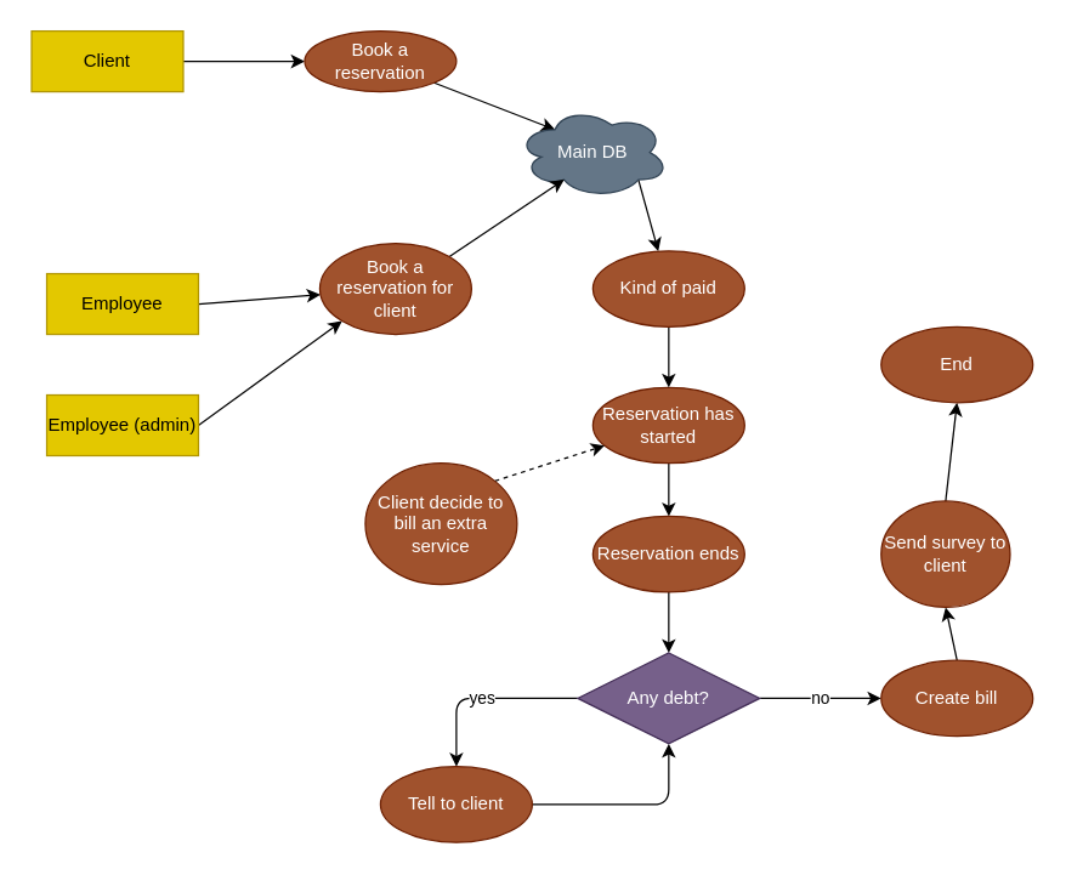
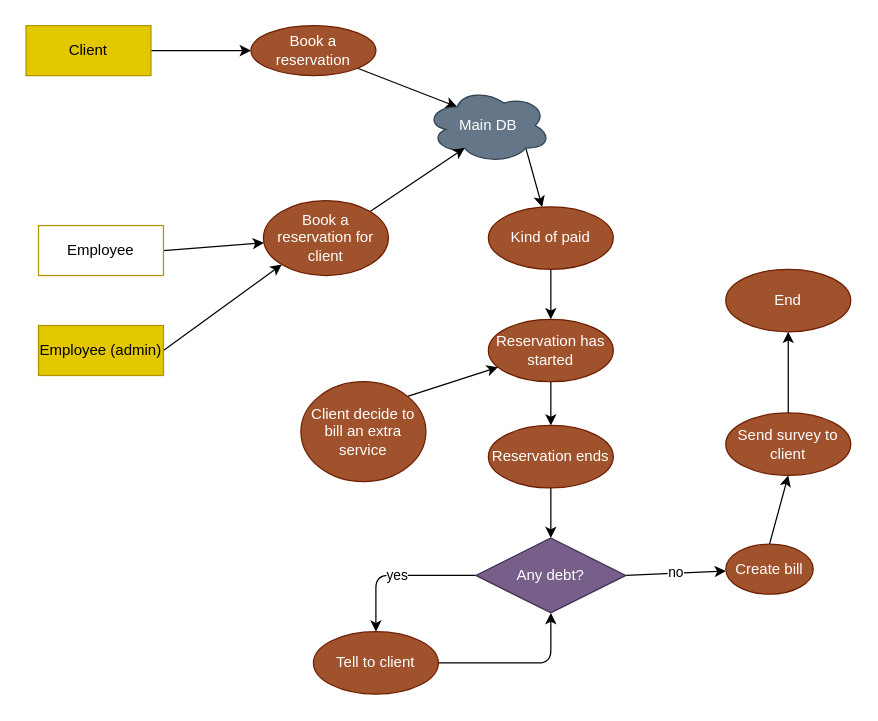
  <mxCell id="0" />
  <mxCell id="1" parent="0" />
  <mxCell id="2" style="edgeStyle=none;html=1;exitX=1;exitY=0.5;exitDx=0;exitDy=0;" edge="1" parent="1" source="3" target="9"><mxGeometry relative="1" as="geometry" /></mxCell>
  <mxCell id="3" value="Client" style="whiteSpace=wrap;html=1;align=center;fillColor=#e3c800;fontColor=#000000;strokeColor=#B09500;" vertex="1" parent="1"><mxGeometry x="20" y="20" width="100" height="40" as="geometry" /></mxCell>
  <mxCell id="4" style="edgeStyle=none;html=1;exitX=1;exitY=0.5;exitDx=0;exitDy=0;" edge="1" parent="1" source="5" target="13"><mxGeometry relative="1" as="geometry" /></mxCell>
- <mxCell id="5" value="Employee" style="whiteSpace=wrap;html=1;align=center;fillColor=#e3c800;fontColor=#000000;strokeColor=#B09500;" vertex="1" parent="1"><mxGeometry x="30" y="180" width="100" height="40" as="geometry" /></mxCell>
+ <mxCell id="5" value="Employee" style="whiteSpace=wrap;html=1;align=center;fillColor=#ffffff;fontColor=#000000;strokeColor=#B09500;" vertex="1" parent="1"><mxGeometry x="30" y="180" width="100" height="40" as="geometry" /></mxCell>
  <mxCell id="6" style="edgeStyle=none;html=1;exitX=1;exitY=0.5;exitDx=0;exitDy=0;entryX=0;entryY=1;entryDx=0;entryDy=0;" edge="1" parent="1" source="7" target="13"><mxGeometry relative="1" as="geometry" /></mxCell>
  <mxCell id="7" value="Employee (admin)" style="whiteSpace=wrap;html=1;align=center;fillColor=#e3c800;fontColor=#000000;strokeColor=#B09500;" vertex="1" parent="1"><mxGeometry x="30" y="260" width="100" height="40" as="geometry" /></mxCell>
  <mxCell id="8" style="edgeStyle=none;html=1;exitX=1;exitY=1;exitDx=0;exitDy=0;entryX=0.25;entryY=0.25;entryDx=0;entryDy=0;entryPerimeter=0;" edge="1" parent="1" source="9" target="11"><mxGeometry relative="1" as="geometry" /></mxCell>
  <mxCell id="9" value="Book a reservation" style="ellipse;whiteSpace=wrap;html=1;align=center;fillColor=#a0522d;fontColor=#ffffff;strokeColor=#6D1F00;" vertex="1" parent="1"><mxGeometry x="200" y="20" width="100" height="40" as="geometry" /></mxCell>
  <mxCell id="10" style="edgeStyle=none;html=1;exitX=0.8;exitY=0.8;exitDx=0;exitDy=0;exitPerimeter=0;" edge="1" parent="1" source="11" target="17"><mxGeometry relative="1" as="geometry" /></mxCell>
  <mxCell id="11" value="Main DB" style="ellipse;shape=cloud;whiteSpace=wrap;html=1;align=center;fillColor=#647687;fontColor=#ffffff;strokeColor=#314354;" vertex="1" parent="1"><mxGeometry x="340" y="70" width="100" height="60" as="geometry" /></mxCell>
  <mxCell id="12" style="edgeStyle=none;html=1;exitX=1;exitY=0;exitDx=0;exitDy=0;entryX=0.31;entryY=0.8;entryDx=0;entryDy=0;entryPerimeter=0;" edge="1" parent="1" source="13" target="11"><mxGeometry relative="1" as="geometry" /></mxCell>
  <mxCell id="13" value="Book a reservation for client" style="ellipse;whiteSpace=wrap;html=1;align=center;fillColor=#a0522d;fontColor=#ffffff;strokeColor=#6D1F00;" vertex="1" parent="1"><mxGeometry x="210" y="160" width="100" height="60" as="geometry" /></mxCell>
  <mxCell id="14" style="edgeStyle=none;html=1;exitX=0.5;exitY=1;exitDx=0;exitDy=0;entryX=0.5;entryY=0;entryDx=0;entryDy=0;" edge="1" parent="1" source="15" target="21"><mxGeometry relative="1" as="geometry" /></mxCell>
  <mxCell id="15" value="Reservation has started" style="ellipse;whiteSpace=wrap;html=1;align=center;fillColor=#a0522d;fontColor=#ffffff;strokeColor=#6D1F00;" vertex="1" parent="1"><mxGeometry x="390" y="255" width="100" height="50" as="geometry" /></mxCell>
  <mxCell id="16" style="edgeStyle=none;html=1;exitX=0.5;exitY=1;exitDx=0;exitDy=0;entryX=0.5;entryY=0;entryDx=0;entryDy=0;" edge="1" parent="1" source="17" target="15"><mxGeometry relative="1" as="geometry" /></mxCell>
  <mxCell id="17" value="Kind of paid" style="ellipse;whiteSpace=wrap;html=1;align=center;fillColor=#a0522d;fontColor=#ffffff;strokeColor=#6D1F00;" vertex="1" parent="1"><mxGeometry x="390" y="165" width="100" height="50" as="geometry" /></mxCell>
- <mxCell id="18" style="edgeStyle=none;html=1;exitX=1;exitY=0;exitDx=0;exitDy=0;dashed=1;" edge="1" parent="1" source="19" target="15"><mxGeometry relative="1" as="geometry" /></mxCell>
+ <mxCell id="18" style="edgeStyle=none;html=1;exitX=1;exitY=0;exitDx=0;exitDy=0;" edge="1" parent="1" source="19" target="15"><mxGeometry relative="1" as="geometry" /></mxCell>
  <mxCell id="19" value="Client decide to bill an extra service" style="ellipse;whiteSpace=wrap;html=1;align=center;fillColor=#a0522d;fontColor=#ffffff;strokeColor=#6D1F00;" vertex="1" parent="1"><mxGeometry x="240" y="305" width="100" height="80" as="geometry" /></mxCell>
  <mxCell id="20" style="edgeStyle=none;html=1;exitX=0.5;exitY=1;exitDx=0;exitDy=0;entryX=0.5;entryY=0;entryDx=0;entryDy=0;" edge="1" parent="1" source="21" target="24"><mxGeometry relative="1" as="geometry" /></mxCell>
  <mxCell id="21" value="Reservation ends" style="ellipse;whiteSpace=wrap;html=1;align=center;fillColor=#a0522d;fontColor=#ffffff;strokeColor=#6D1F00;" vertex="1" parent="1"><mxGeometry x="390" y="340" width="100" height="50" as="geometry" /></mxCell>
  <mxCell id="22" value="no" style="edgeStyle=none;html=1;exitX=1;exitY=0.5;exitDx=0;exitDy=0;" edge="1" parent="1" source="24" target="26"><mxGeometry relative="1" as="geometry" /></mxCell>
  <mxCell id="23" value="yes" style="edgeStyle=none;html=1;exitX=0;exitY=0.5;exitDx=0;exitDy=0;entryX=0.5;entryY=0;entryDx=0;entryDy=0;" edge="1" parent="1" source="24" target="31"><mxGeometry relative="1" as="geometry"><mxPoint x="300" y="470" as="targetPoint" /><Array as="points"><mxPoint x="300" y="460" /></Array></mxGeometry></mxCell>
  <mxCell id="24" value="Any debt?" style="shape=rhombus;perimeter=rhombusPerimeter;whiteSpace=wrap;html=1;align=center;fillColor=#76608a;fontColor=#ffffff;strokeColor=#432D57;" vertex="1" parent="1"><mxGeometry x="380" y="430" width="120" height="60" as="geometry" /></mxCell>
  <mxCell id="25" style="edgeStyle=none;html=1;exitX=0.5;exitY=0;exitDx=0;exitDy=0;entryX=0.5;entryY=1;entryDx=0;entryDy=0;" edge="1" parent="1" source="26" target="28"><mxGeometry relative="1" as="geometry" /></mxCell>
- <mxCell id="26" value="Create bill" style="ellipse;whiteSpace=wrap;html=1;align=center;fillColor=#a0522d;fontColor=#ffffff;strokeColor=#6D1F00;" vertex="1" parent="1"><mxGeometry x="580" y="435" width="100" height="50" as="geometry" /></mxCell>
+ <mxCell id="26" value="Create bill" style="ellipse;whiteSpace=wrap;html=1;align=center;fillColor=#a0522d;fontColor=#ffffff;strokeColor=#6D1F00;" vertex="1" parent="1"><mxGeometry x="580" y="435" width="70" height="40" as="geometry" /></mxCell>
  <mxCell id="27" style="edgeStyle=none;html=1;exitX=0.5;exitY=0;exitDx=0;exitDy=0;entryX=0.5;entryY=1;entryDx=0;entryDy=0;" edge="1" parent="1" source="28" target="29"><mxGeometry relative="1" as="geometry" /></mxCell>
- <mxCell id="28" value="Send survey to client" style="ellipse;whiteSpace=wrap;html=1;align=center;fillColor=#a0522d;fontColor=#ffffff;strokeColor=#6D1F00;" vertex="1" parent="1"><mxGeometry x="580" y="330" width="85" height="70" as="geometry" /></mxCell>
+ <mxCell id="28" value="Send survey to client" style="ellipse;whiteSpace=wrap;html=1;align=center;fillColor=#a0522d;fontColor=#ffffff;strokeColor=#6D1F00;" vertex="1" parent="1"><mxGeometry x="580" y="330" width="100" height="50" as="geometry" /></mxCell>
  <mxCell id="29" value="End" style="ellipse;whiteSpace=wrap;html=1;align=center;fillColor=#a0522d;fontColor=#ffffff;strokeColor=#6D1F00;" vertex="1" parent="1"><mxGeometry x="580" y="215" width="100" height="50" as="geometry" /></mxCell>
  <mxCell id="30" style="edgeStyle=none;html=1;exitX=1;exitY=0.5;exitDx=0;exitDy=0;entryX=0.5;entryY=1;entryDx=0;entryDy=0;" edge="1" parent="1" source="31" target="24"><mxGeometry relative="1" as="geometry"><Array as="points"><mxPoint x="440" y="530" /></Array></mxGeometry></mxCell>
  <mxCell id="31" value="Tell to client" style="ellipse;whiteSpace=wrap;html=1;align=center;fillColor=#a0522d;fontColor=#ffffff;strokeColor=#6D1F00;" vertex="1" parent="1"><mxGeometry x="250" y="505" width="100" height="50" as="geometry" /></mxCell>
